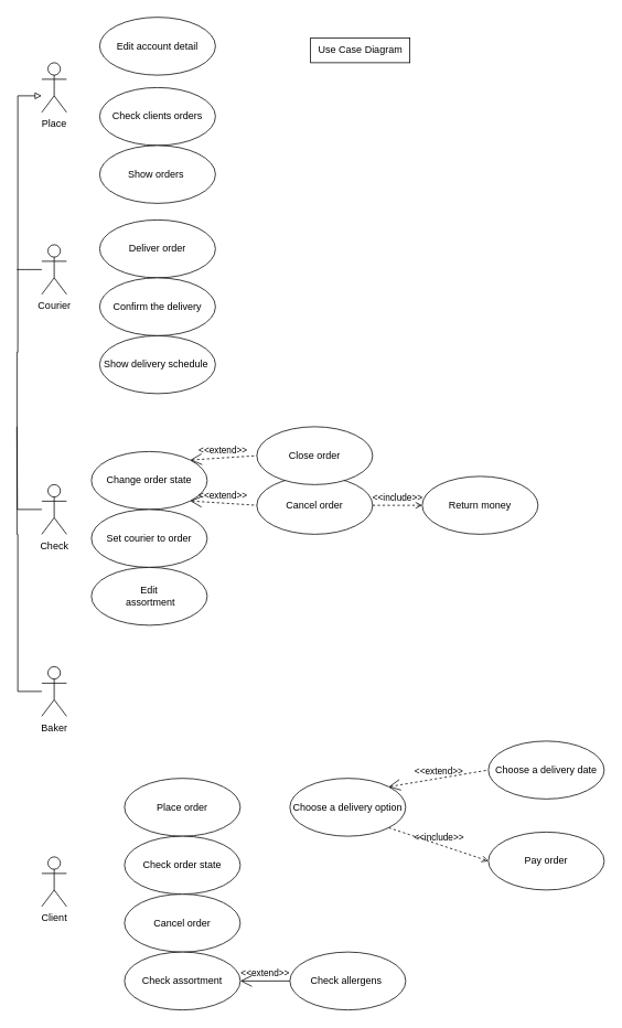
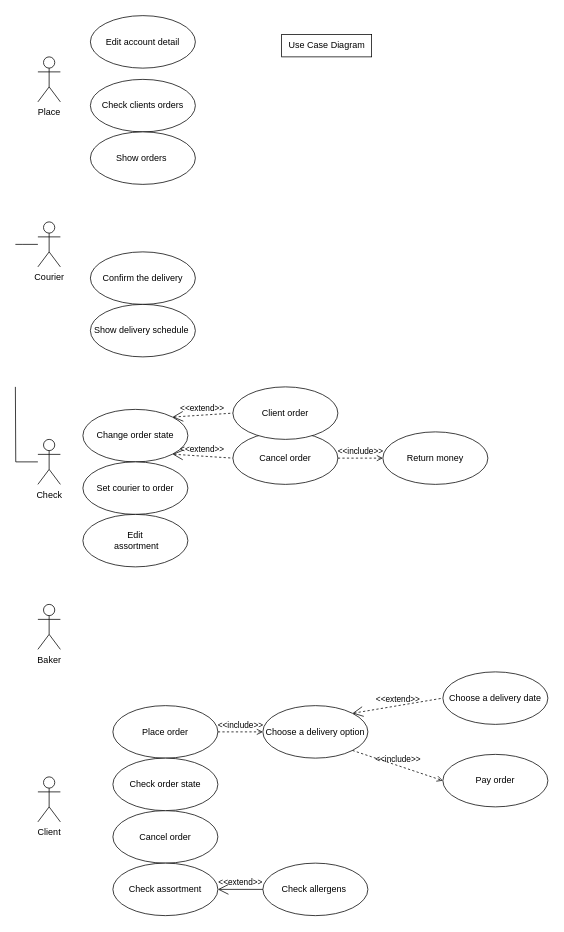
  <mxCell id="0" />
  <mxCell id="1" parent="0" />
  <mxCell id="2" style="edgeStyle=orthogonalEdgeStyle;rounded=0;orthogonalLoop=1;jettySize=auto;html=1;endArrow=none;endFill=0;" edge="1" parent="1" source="3"><mxGeometry relative="1" as="geometry"><mxPoint x="20" y="325" as="targetPoint" /></mxGeometry></mxCell>
  <mxCell id="3" value="Сourier" style="shape=umlActor;verticalLabelPosition=bottom;verticalAlign=top;html=1;outlineConnect=0;" parent="1" vertex="1"><mxGeometry x="50" y="295" width="30" height="60" as="geometry" /></mxCell>
  <mxCell id="4" value="Use Case Diagram" style="text;html=1;align=center;verticalAlign=middle;resizable=0;points=[];autosize=1;fillColor=none;strokeColor=default;" parent="1" vertex="1"><mxGeometry x="375" y="45" width="120" height="30" as="geometry" /></mxCell>
  <mxCell id="5" style="edgeStyle=orthogonalEdgeStyle;rounded=0;orthogonalLoop=1;jettySize=auto;html=1;endArrow=none;endFill=0;" edge="1" parent="1" source="6"><mxGeometry relative="1" as="geometry"><mxPoint x="20" y="515" as="targetPoint" /></mxGeometry></mxCell>
  <mxCell id="6" value="Check" style="shape=umlActor;verticalLabelPosition=bottom;verticalAlign=top;html=1;outlineConnect=0;" parent="1" vertex="1"><mxGeometry x="50" y="585" width="30" height="60" as="geometry" /></mxCell>
- <mxCell id="7" style="edgeStyle=orthogonalEdgeStyle;rounded=0;orthogonalLoop=1;jettySize=auto;html=1;endArrow=block;endFill=0;" edge="1" parent="1" source="8" target="15"><mxGeometry relative="1" as="geometry"><mxPoint x="30" y="115" as="targetPoint" /><Array as="points"><mxPoint x="21" y="835" /><mxPoint x="21" y="645" /><mxPoint x="20" y="645" /><mxPoint x="20" y="425" /><mxPoint x="21" y="425" /><mxPoint x="21" y="115" /></Array></mxGeometry></mxCell>
  <mxCell id="8" value="Baker" style="shape=umlActor;verticalLabelPosition=bottom;verticalAlign=top;html=1;outlineConnect=0;" parent="1" vertex="1"><mxGeometry x="50" y="805" width="30" height="60" as="geometry" /></mxCell>
  <mxCell id="9" value="Client" style="shape=umlActor;verticalLabelPosition=bottom;verticalAlign=top;html=1;outlineConnect=0;" parent="1" vertex="1"><mxGeometry x="50" y="1035" width="30" height="60" as="geometry" /></mxCell>
+ <mxCell id="10" value="&amp;lt;&amp;lt;include&amp;gt;&amp;gt;" style="edgeStyle=none;html=1;endArrow=open;verticalAlign=bottom;dashed=1;labelBackgroundColor=none;rounded=0;exitX=1;exitY=0.5;exitDx=0;exitDy=0;" parent="1" source="12" target="11" edge="1"><mxGeometry width="160" relative="1" as="geometry"><mxPoint x="300" y="975" as="sourcePoint" /><mxPoint x="410" y="975" as="targetPoint" /></mxGeometry></mxCell>
  <mxCell id="11" value="Choose a delivery option" style="ellipse;whiteSpace=wrap;html=1;" parent="1" vertex="1"><mxGeometry x="350" y="940" width="140" height="70" as="geometry" /></mxCell>
  <mxCell id="12" value="Place order" style="ellipse;whiteSpace=wrap;html=1;" parent="1" vertex="1"><mxGeometry x="150" y="940" width="140" height="70" as="geometry" /></mxCell>
  <mxCell id="13" value="&amp;lt;&amp;lt;extend&amp;gt;&amp;gt;" style="edgeStyle=none;html=1;startArrow=open;endArrow=none;startSize=12;verticalAlign=bottom;dashed=1;labelBackgroundColor=none;rounded=0;exitX=1;exitY=0;exitDx=0;exitDy=0;entryX=0;entryY=0.5;entryDx=0;entryDy=0;" parent="1" source="11" target="14" edge="1"><mxGeometry width="160" relative="1" as="geometry"><mxPoint x="530" y="955" as="sourcePoint" /><mxPoint x="670" y="974.55" as="targetPoint" /></mxGeometry></mxCell>
  <mxCell id="14" value="Choose a delivery date" style="ellipse;whiteSpace=wrap;html=1;" parent="1" vertex="1"><mxGeometry x="590" y="895" width="140" height="70" as="geometry" /></mxCell>
  <mxCell id="15" value="Place&lt;br&gt;" style="shape=umlActor;verticalLabelPosition=bottom;verticalAlign=top;html=1;outlineConnect=0;strokeColor=default;" parent="1" vertex="1"><mxGeometry x="50" y="75" width="30" height="60" as="geometry" /></mxCell>
  <mxCell id="16" value="Edit account detail" style="ellipse;whiteSpace=wrap;html=1;" vertex="1" parent="1"><mxGeometry x="120" y="20" width="140" height="70" as="geometry" /></mxCell>
  <mxCell id="17" value="Cancel order" style="ellipse;whiteSpace=wrap;html=1;" vertex="1" parent="1"><mxGeometry x="310" y="575" width="140" height="70" as="geometry" /></mxCell>
  <mxCell id="18" value="Pay order" style="ellipse;whiteSpace=wrap;html=1;" vertex="1" parent="1"><mxGeometry x="590" y="1005" width="140" height="70" as="geometry" /></mxCell>
  <mxCell id="19" value="&amp;lt;&amp;lt;include&amp;gt;&amp;gt;" style="edgeStyle=none;html=1;endArrow=open;verticalAlign=bottom;dashed=1;labelBackgroundColor=none;rounded=0;exitX=1;exitY=1;exitDx=0;exitDy=0;entryX=0;entryY=0.5;entryDx=0;entryDy=0;" edge="1" parent="1" source="11" target="18"><mxGeometry width="160" relative="1" as="geometry"><mxPoint x="450" y="1005" as="sourcePoint" /><mxPoint x="610" y="1005" as="targetPoint" /></mxGeometry></mxCell>
  <mxCell id="20" value="Check clients orders" style="ellipse;whiteSpace=wrap;html=1;" vertex="1" parent="1"><mxGeometry x="120" y="105" width="140" height="70" as="geometry" /></mxCell>
  <mxCell id="21" value="Return money" style="ellipse;whiteSpace=wrap;html=1;" vertex="1" parent="1"><mxGeometry x="510" y="575" width="140" height="70" as="geometry" /></mxCell>
  <mxCell id="22" value="&amp;lt;&amp;lt;include&amp;gt;&amp;gt;" style="edgeStyle=none;html=1;endArrow=open;verticalAlign=bottom;dashed=1;labelBackgroundColor=none;rounded=0;exitX=1;exitY=0.5;exitDx=0;exitDy=0;entryX=0;entryY=0.5;entryDx=0;entryDy=0;" edge="1" parent="1" source="17" target="21"><mxGeometry width="160" relative="1" as="geometry"><mxPoint x="480" y="735" as="sourcePoint" /><mxPoint x="640" y="735" as="targetPoint" /></mxGeometry></mxCell>
  <mxCell id="23" value="Cancel order" style="ellipse;whiteSpace=wrap;html=1;" vertex="1" parent="1"><mxGeometry x="150" y="1080" width="140" height="70" as="geometry" /></mxCell>
- <mxCell id="24" value="Deliver order" style="ellipse;whiteSpace=wrap;html=1;" vertex="1" parent="1"><mxGeometry x="120" y="265" width="140" height="70" as="geometry" /></mxCell>
- <mxCell id="25" value="Close order" style="ellipse;whiteSpace=wrap;html=1;" vertex="1" parent="1"><mxGeometry x="310" y="515" width="140" height="70" as="geometry" /></mxCell>
+ <mxCell id="25" value="Client order" style="ellipse;whiteSpace=wrap;html=1;" vertex="1" parent="1"><mxGeometry x="310" y="515" width="140" height="70" as="geometry" /></mxCell>
  <mxCell id="26" value="Change order state" style="ellipse;whiteSpace=wrap;html=1;" vertex="1" parent="1"><mxGeometry x="110" y="545" width="140" height="70" as="geometry" /></mxCell>
  <mxCell id="27" value="&amp;lt;&amp;lt;extend&amp;gt;&amp;gt;" style="edgeStyle=none;html=1;startArrow=open;endArrow=none;startSize=12;verticalAlign=bottom;dashed=1;labelBackgroundColor=none;rounded=0;exitX=1;exitY=0;exitDx=0;exitDy=0;entryX=0;entryY=0.5;entryDx=0;entryDy=0;" edge="1" parent="1" source="26" target="25"><mxGeometry width="160" relative="1" as="geometry"><mxPoint x="260" y="515" as="sourcePoint" /><mxPoint x="300" y="540" as="targetPoint" /></mxGeometry></mxCell>
  <mxCell id="28" value="&amp;lt;&amp;lt;extend&amp;gt;&amp;gt;" style="edgeStyle=none;html=1;startArrow=open;endArrow=none;startSize=12;verticalAlign=bottom;dashed=1;labelBackgroundColor=none;rounded=0;exitX=1;exitY=1;exitDx=0;exitDy=0;entryX=0;entryY=0.5;entryDx=0;entryDy=0;" edge="1" parent="1" source="26" target="17"><mxGeometry width="160" relative="1" as="geometry"><mxPoint x="210" y="665" as="sourcePoint" /><mxPoint x="280" y="645" as="targetPoint" /></mxGeometry></mxCell>
  <mxCell id="29" value="Check order state" style="ellipse;whiteSpace=wrap;html=1;" vertex="1" parent="1"><mxGeometry x="150" y="1010" width="140" height="70" as="geometry" /></mxCell>
  <mxCell id="30" value="Сonfirm the delivery" style="ellipse;whiteSpace=wrap;html=1;" vertex="1" parent="1"><mxGeometry x="120" y="335" width="140" height="70" as="geometry" /></mxCell>
  <mxCell id="31" value="Set courier to order" style="ellipse;whiteSpace=wrap;html=1;" vertex="1" parent="1"><mxGeometry x="110" y="615" width="140" height="70" as="geometry" /></mxCell>
  <mxCell id="32" value="Show delivery schedule&amp;nbsp;" style="ellipse;whiteSpace=wrap;html=1;" vertex="1" parent="1"><mxGeometry x="120" y="405" width="140" height="70" as="geometry" /></mxCell>
  <mxCell id="33" value="Check&amp;nbsp;assortment" style="ellipse;whiteSpace=wrap;html=1;" vertex="1" parent="1"><mxGeometry x="150" y="1150" width="140" height="70" as="geometry" /></mxCell>
  <mxCell id="34" value="Check allergens&amp;nbsp;" style="ellipse;whiteSpace=wrap;html=1;" vertex="1" parent="1"><mxGeometry x="350" y="1150" width="140" height="70" as="geometry" /></mxCell>
  <mxCell id="35" value="&amp;lt;&amp;lt;extend&amp;gt;&amp;gt;" style="edgeStyle=none;html=1;startArrow=open;endArrow=none;startSize=12;verticalAlign=bottom;dashed=0;labelBackgroundColor=none;rounded=0;exitX=1;exitY=0.5;exitDx=0;exitDy=0;entryX=0;entryY=0.5;entryDx=0;entryDy=0;" edge="1" parent="1" source="33" target="34"><mxGeometry width="160" relative="1" as="geometry"><mxPoint x="280" y="1085" as="sourcePoint" /><mxPoint x="440" y="1085" as="targetPoint" /></mxGeometry></mxCell>
  <mxCell id="36" value="Edit&lt;br&gt;&amp;nbsp;assortment" style="ellipse;whiteSpace=wrap;html=1;" vertex="1" parent="1"><mxGeometry x="110" y="685" width="140" height="70" as="geometry" /></mxCell>
  <mxCell id="37" value="Show orders&amp;nbsp;" style="ellipse;whiteSpace=wrap;html=1;" vertex="1" parent="1"><mxGeometry x="120" y="175" width="140" height="70" as="geometry" /></mxCell>
